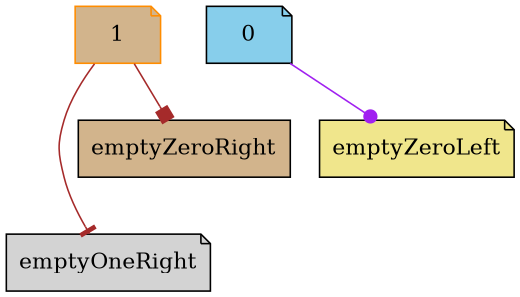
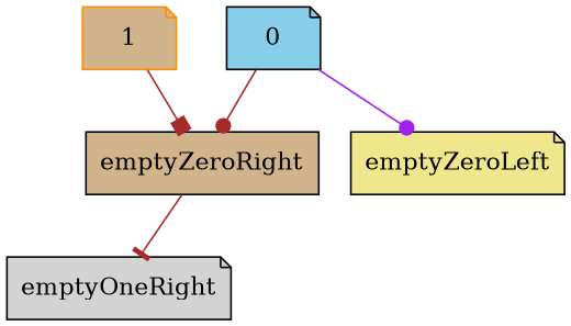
  digraph {
    node [color=black fillcolor=tan shape=note style=filled]
    edge [arrowhead=dot color=brown]
    n1 [color=darkorange label=1]
    emptyOneRight [fillcolor=lightgrey]
    emptyZeroRight [shape=box]
    n4 [fillcolor=skyblue label=0]
    emptyZeroLeft [fillcolor=khaki]
-   n1 -> emptyOneRight [arrowhead=tee]
+   emptyZeroRight -> emptyOneRight [arrowhead=tee]
    n1 -> emptyZeroRight [arrowhead=box]
+   n4 -> emptyZeroRight
    n4 -> emptyZeroLeft [color=purple]
  }
